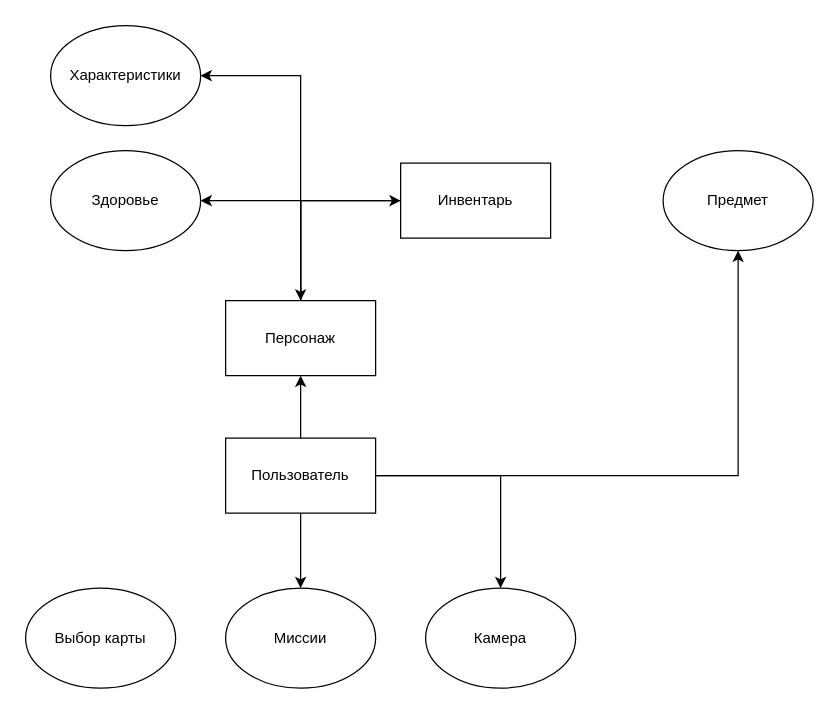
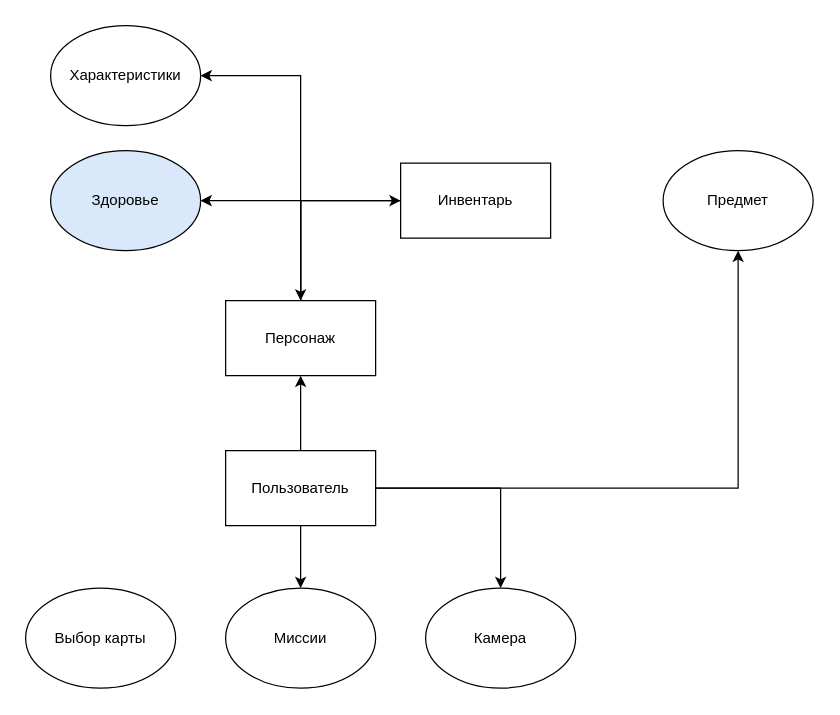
  <mxCell id="0" />
  <mxCell id="1" parent="0" />
  <mxCell id="2" style="edgeStyle=orthogonalEdgeStyle;rounded=0;orthogonalLoop=1;jettySize=auto;html=1;exitX=0.5;exitY=0;exitDx=0;exitDy=0;entryX=1;entryY=0.5;entryDx=0;entryDy=0;" edge="1" parent="1" source="5" target="7"><mxGeometry relative="1" as="geometry"><Array as="points"><mxPoint x="240" y="160" /></Array></mxGeometry></mxCell>
  <mxCell id="3" style="edgeStyle=orthogonalEdgeStyle;rounded=0;orthogonalLoop=1;jettySize=auto;html=1;entryX=0;entryY=0.5;entryDx=0;entryDy=0;exitX=0.5;exitY=0;exitDx=0;exitDy=0;" edge="1" parent="1" source="5"><mxGeometry relative="1" as="geometry"><mxPoint x="320" y="160" as="targetPoint" /><Array as="points"><mxPoint x="240" y="160" /></Array></mxGeometry></mxCell>
  <mxCell id="4" style="edgeStyle=orthogonalEdgeStyle;rounded=0;orthogonalLoop=1;jettySize=auto;html=1;entryX=1;entryY=0.5;entryDx=0;entryDy=0;exitX=0.5;exitY=0;exitDx=0;exitDy=0;" edge="1" parent="1" source="5" target="17"><mxGeometry relative="1" as="geometry" /></mxCell>
  <mxCell id="5" value="&lt;div&gt;Персонаж&lt;/div&gt;" style="rounded=0;whiteSpace=wrap;html=1;" vertex="1" parent="1"><mxGeometry x="180" y="240" width="120" height="60" as="geometry" /></mxCell>
  <mxCell id="6" value="&lt;div&gt;Камера&lt;/div&gt;" style="ellipse;whiteSpace=wrap;html=1;" vertex="1" parent="1"><mxGeometry x="340" y="470" width="120" height="80" as="geometry" /></mxCell>
- <mxCell id="7" value="Здоровье" style="ellipse;whiteSpace=wrap;html=1;" vertex="1" parent="1"><mxGeometry x="40" y="120" width="120" height="80" as="geometry" /></mxCell>
+ <mxCell id="7" value="Здоровье" style="ellipse;whiteSpace=wrap;html=1;fillColor=#dae8fc;" vertex="1" parent="1"><mxGeometry x="40" y="120" width="120" height="80" as="geometry" /></mxCell>
  <mxCell id="8" style="edgeStyle=orthogonalEdgeStyle;rounded=0;orthogonalLoop=1;jettySize=auto;html=1;" edge="1" parent="1" source="12" target="16"><mxGeometry relative="1" as="geometry" /></mxCell>
  <mxCell id="9" style="edgeStyle=orthogonalEdgeStyle;rounded=0;orthogonalLoop=1;jettySize=auto;html=1;" edge="1" parent="1" source="12" target="6"><mxGeometry relative="1" as="geometry" /></mxCell>
  <mxCell id="10" style="edgeStyle=orthogonalEdgeStyle;rounded=0;orthogonalLoop=1;jettySize=auto;html=1;entryX=0.5;entryY=1;entryDx=0;entryDy=0;" edge="1" parent="1" source="12" target="5"><mxGeometry relative="1" as="geometry" /></mxCell>
  <mxCell id="11" style="edgeStyle=orthogonalEdgeStyle;rounded=0;orthogonalLoop=1;jettySize=auto;html=1;entryX=0.5;entryY=0;entryDx=0;entryDy=0;" edge="1" parent="1" source="12" target="18"><mxGeometry relative="1" as="geometry" /></mxCell>
- <mxCell id="12" value="Пользователь" style="rounded=0;whiteSpace=wrap;html=1;" vertex="1" parent="1"><mxGeometry x="180" y="350" width="120" height="60" as="geometry" /></mxCell>
+ <mxCell id="12" value="Пользователь" style="rounded=0;whiteSpace=wrap;html=1;" vertex="1" parent="1"><mxGeometry x="180" y="360" width="120" height="60" as="geometry" /></mxCell>
  <mxCell id="13" value="Выбор карты" style="ellipse;whiteSpace=wrap;html=1;" vertex="1" parent="1"><mxGeometry x="20" y="470" width="120" height="80" as="geometry" /></mxCell>
  <mxCell id="14" style="edgeStyle=orthogonalEdgeStyle;rounded=0;orthogonalLoop=1;jettySize=auto;html=1;" edge="1" parent="1" source="15" target="5"><mxGeometry relative="1" as="geometry" /></mxCell>
  <mxCell id="15" value="Инвентарь" style="rounded=0;whiteSpace=wrap;html=1;" vertex="1" parent="1"><mxGeometry x="320" y="130" width="120" height="60" as="geometry" /></mxCell>
  <mxCell id="16" value="Предмет" style="ellipse;whiteSpace=wrap;html=1;" vertex="1" parent="1"><mxGeometry x="530" y="120" width="120" height="80" as="geometry" /></mxCell>
  <mxCell id="17" value="Характеристики" style="ellipse;whiteSpace=wrap;html=1;" vertex="1" parent="1"><mxGeometry x="40" y="20" width="120" height="80" as="geometry" /></mxCell>
  <mxCell id="18" value="Миссии" style="ellipse;whiteSpace=wrap;html=1;" vertex="1" parent="1"><mxGeometry x="180" y="470" width="120" height="80" as="geometry" /></mxCell>
